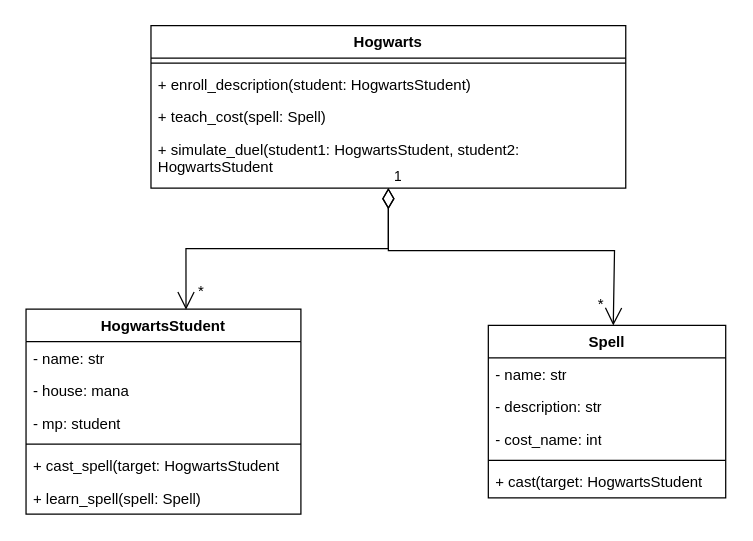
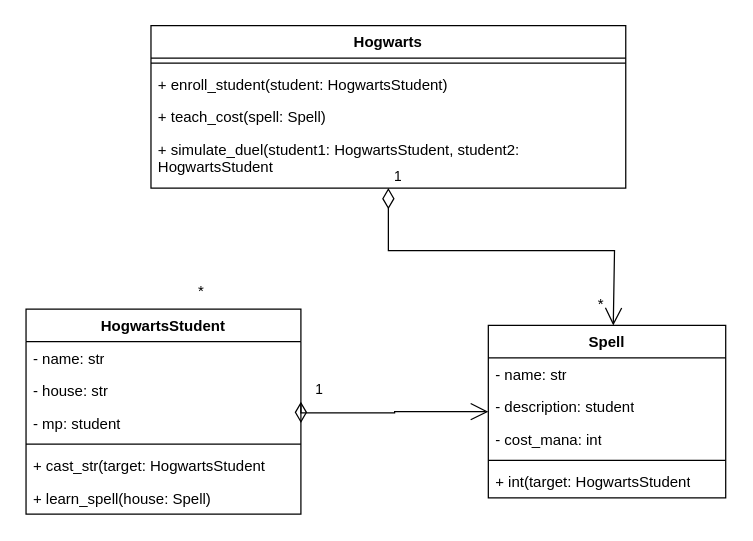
  <mxCell id="0" />
  <mxCell id="1" parent="0" />
  <mxCell id="2" value="Hogwarts" style="swimlane;fontStyle=1;align=center;verticalAlign=top;childLayout=stackLayout;horizontal=1;startSize=26;horizontalStack=0;resizeParent=1;resizeParentMax=0;resizeLast=0;collapsible=1;marginBottom=0;whiteSpace=wrap;html=1;" vertex="1" parent="1"><mxGeometry x="120" y="20" width="380" height="130" as="geometry" /></mxCell>
  <mxCell id="3" value="" style="line;strokeWidth=1;fillColor=none;align=left;verticalAlign=middle;spacingTop=-1;spacingLeft=3;spacingRight=3;rotatable=0;labelPosition=right;points=[];portConstraint=eastwest;strokeColor=inherit;" vertex="1" parent="2"><mxGeometry y="26" width="380" height="8" as="geometry" /></mxCell>
- <mxCell id="4" value="+ enroll_description(student: HogwartsStudent)" style="text;strokeColor=none;fillColor=none;align=left;verticalAlign=top;spacingLeft=4;spacingRight=4;overflow=hidden;rotatable=0;points=[[0,0.5],[1,0.5]];portConstraint=eastwest;whiteSpace=wrap;html=1;" vertex="1" parent="2"><mxGeometry y="34" width="380" height="26" as="geometry" /></mxCell>
+ <mxCell id="4" value="+ enroll_student(student: HogwartsStudent)" style="text;strokeColor=none;fillColor=none;align=left;verticalAlign=top;spacingLeft=4;spacingRight=4;overflow=hidden;rotatable=0;points=[[0,0.5],[1,0.5]];portConstraint=eastwest;whiteSpace=wrap;html=1;" vertex="1" parent="2"><mxGeometry y="34" width="380" height="26" as="geometry" /></mxCell>
  <mxCell id="5" value="+ teach_cost(spell: Spell)" style="text;strokeColor=none;fillColor=none;align=left;verticalAlign=top;spacingLeft=4;spacingRight=4;overflow=hidden;rotatable=0;points=[[0,0.5],[1,0.5]];portConstraint=eastwest;whiteSpace=wrap;html=1;" vertex="1" parent="2"><mxGeometry y="60" width="380" height="26" as="geometry" /></mxCell>
  <mxCell id="6" value="+ simulate_duel(student1: HogwartsStudent, student2: HogwartsStudent" style="text;strokeColor=none;fillColor=none;align=left;verticalAlign=top;spacingLeft=4;spacingRight=4;overflow=hidden;rotatable=0;points=[[0,0.5],[1,0.5]];portConstraint=eastwest;whiteSpace=wrap;html=1;" vertex="1" parent="2"><mxGeometry y="86" width="380" height="44" as="geometry" /></mxCell>
  <mxCell id="7" value="HogwartsStudent" style="swimlane;fontStyle=1;align=center;verticalAlign=top;childLayout=stackLayout;horizontal=1;startSize=26;horizontalStack=0;resizeParent=1;resizeParentMax=0;resizeLast=0;collapsible=1;marginBottom=0;whiteSpace=wrap;html=1;" vertex="1" parent="1"><mxGeometry x="20" y="247" width="220" height="164" as="geometry" /></mxCell>
  <mxCell id="8" value="- name: str" style="text;strokeColor=none;fillColor=none;align=left;verticalAlign=top;spacingLeft=4;spacingRight=4;overflow=hidden;rotatable=0;points=[[0,0.5],[1,0.5]];portConstraint=eastwest;whiteSpace=wrap;html=1;" vertex="1" parent="7"><mxGeometry y="26" width="220" height="26" as="geometry" /></mxCell>
- <mxCell id="9" value="- house: mana" style="text;strokeColor=none;fillColor=none;align=left;verticalAlign=top;spacingLeft=4;spacingRight=4;overflow=hidden;rotatable=0;points=[[0,0.5],[1,0.5]];portConstraint=eastwest;whiteSpace=wrap;html=1;" vertex="1" parent="7"><mxGeometry y="52" width="220" height="26" as="geometry" /></mxCell>
+ <mxCell id="9" value="- house: str" style="text;strokeColor=none;fillColor=none;align=left;verticalAlign=top;spacingLeft=4;spacingRight=4;overflow=hidden;rotatable=0;points=[[0,0.5],[1,0.5]];portConstraint=eastwest;whiteSpace=wrap;html=1;" vertex="1" parent="7"><mxGeometry y="52" width="220" height="26" as="geometry" /></mxCell>
  <mxCell id="10" value="- mp: student" style="text;strokeColor=none;fillColor=none;align=left;verticalAlign=top;spacingLeft=4;spacingRight=4;overflow=hidden;rotatable=0;points=[[0,0.5],[1,0.5]];portConstraint=eastwest;whiteSpace=wrap;html=1;" vertex="1" parent="7"><mxGeometry y="78" width="220" height="26" as="geometry" /></mxCell>
  <mxCell id="11" value="" style="line;strokeWidth=1;fillColor=none;align=left;verticalAlign=middle;spacingTop=-1;spacingLeft=3;spacingRight=3;rotatable=0;labelPosition=right;points=[];portConstraint=eastwest;strokeColor=inherit;" vertex="1" parent="7"><mxGeometry y="104" width="220" height="8" as="geometry" /></mxCell>
- <mxCell id="12" value="+ cast_spell(target: HogwartsStudent" style="text;strokeColor=none;fillColor=none;align=left;verticalAlign=top;spacingLeft=4;spacingRight=4;overflow=hidden;rotatable=0;points=[[0,0.5],[1,0.5]];portConstraint=eastwest;whiteSpace=wrap;html=1;" vertex="1" parent="7"><mxGeometry y="112" width="220" height="26" as="geometry" /></mxCell>
- <mxCell id="13" value="+ learn_spell(spell: Spell)" style="text;strokeColor=none;fillColor=none;align=left;verticalAlign=top;spacingLeft=4;spacingRight=4;overflow=hidden;rotatable=0;points=[[0,0.5],[1,0.5]];portConstraint=eastwest;whiteSpace=wrap;html=1;" vertex="1" parent="7"><mxGeometry y="138" width="220" height="26" as="geometry" /></mxCell>
+ <mxCell id="12" value="+ cast_str(target: HogwartsStudent" style="text;strokeColor=none;fillColor=none;align=left;verticalAlign=top;spacingLeft=4;spacingRight=4;overflow=hidden;rotatable=0;points=[[0,0.5],[1,0.5]];portConstraint=eastwest;whiteSpace=wrap;html=1;" vertex="1" parent="7"><mxGeometry y="112" width="220" height="26" as="geometry" /></mxCell>
+ <mxCell id="13" value="+ learn_spell(house: Spell)" style="text;strokeColor=none;fillColor=none;align=left;verticalAlign=top;spacingLeft=4;spacingRight=4;overflow=hidden;rotatable=0;points=[[0,0.5],[1,0.5]];portConstraint=eastwest;whiteSpace=wrap;html=1;" vertex="1" parent="7"><mxGeometry y="138" width="220" height="26" as="geometry" /></mxCell>
  <mxCell id="14" value="Spell" style="swimlane;fontStyle=1;align=center;verticalAlign=top;childLayout=stackLayout;horizontal=1;startSize=26;horizontalStack=0;resizeParent=1;resizeParentMax=0;resizeLast=0;collapsible=1;marginBottom=0;whiteSpace=wrap;html=1;" vertex="1" parent="1"><mxGeometry x="390" y="260" width="190" height="138" as="geometry" /></mxCell>
  <mxCell id="15" value="- name: str" style="text;strokeColor=none;fillColor=none;align=left;verticalAlign=top;spacingLeft=4;spacingRight=4;overflow=hidden;rotatable=0;points=[[0,0.5],[1,0.5]];portConstraint=eastwest;whiteSpace=wrap;html=1;" vertex="1" parent="14"><mxGeometry y="26" width="190" height="26" as="geometry" /></mxCell>
- <mxCell id="16" value="- description: str" style="text;strokeColor=none;fillColor=none;align=left;verticalAlign=top;spacingLeft=4;spacingRight=4;overflow=hidden;rotatable=0;points=[[0,0.5],[1,0.5]];portConstraint=eastwest;whiteSpace=wrap;html=1;" vertex="1" parent="14"><mxGeometry y="52" width="190" height="26" as="geometry" /></mxCell>
- <mxCell id="17" value="- cost_name: int" style="text;strokeColor=none;fillColor=none;align=left;verticalAlign=top;spacingLeft=4;spacingRight=4;overflow=hidden;rotatable=0;points=[[0,0.5],[1,0.5]];portConstraint=eastwest;whiteSpace=wrap;html=1;" vertex="1" parent="14"><mxGeometry y="78" width="190" height="26" as="geometry" /></mxCell>
+ <mxCell id="16" value="- description: student" style="text;strokeColor=none;fillColor=none;align=left;verticalAlign=top;spacingLeft=4;spacingRight=4;overflow=hidden;rotatable=0;points=[[0,0.5],[1,0.5]];portConstraint=eastwest;whiteSpace=wrap;html=1;" vertex="1" parent="14"><mxGeometry y="52" width="190" height="26" as="geometry" /></mxCell>
+ <mxCell id="17" value="- cost_mana: int" style="text;strokeColor=none;fillColor=none;align=left;verticalAlign=top;spacingLeft=4;spacingRight=4;overflow=hidden;rotatable=0;points=[[0,0.5],[1,0.5]];portConstraint=eastwest;whiteSpace=wrap;html=1;" vertex="1" parent="14"><mxGeometry y="78" width="190" height="26" as="geometry" /></mxCell>
  <mxCell id="18" value="" style="line;strokeWidth=1;fillColor=none;align=left;verticalAlign=middle;spacingTop=-1;spacingLeft=3;spacingRight=3;rotatable=0;labelPosition=right;points=[];portConstraint=eastwest;strokeColor=inherit;" vertex="1" parent="14"><mxGeometry y="104" width="190" height="8" as="geometry" /></mxCell>
- <mxCell id="19" value="+ cast(target: HogwartsStudent" style="text;strokeColor=none;fillColor=none;align=left;verticalAlign=top;spacingLeft=4;spacingRight=4;overflow=hidden;rotatable=0;points=[[0,0.5],[1,0.5]];portConstraint=eastwest;whiteSpace=wrap;html=1;" vertex="1" parent="14"><mxGeometry y="112" width="190" height="26" as="geometry" /></mxCell>
- <mxCell id="20" value="1" style="endArrow=open;html=1;endSize=12;startArrow=diamondThin;startSize=14;startFill=0;edgeStyle=orthogonalEdgeStyle;align=left;verticalAlign=bottom;rounded=0;entryX=0.582;entryY=0.002;entryDx=0;entryDy=0;entryPerimeter=0;" edge="1" parent="1" source="2" target="7"><mxGeometry x="-1" y="3" relative="1" as="geometry"><mxPoint x="250" y="220" as="sourcePoint" /><mxPoint x="410" y="220" as="targetPoint" /></mxGeometry></mxCell>
+ <mxCell id="19" value="+ int(target: HogwartsStudent" style="text;strokeColor=none;fillColor=none;align=left;verticalAlign=top;spacingLeft=4;spacingRight=4;overflow=hidden;rotatable=0;points=[[0,0.5],[1,0.5]];portConstraint=eastwest;whiteSpace=wrap;html=1;" vertex="1" parent="14"><mxGeometry y="112" width="190" height="26" as="geometry" /></mxCell>
  <mxCell id="21" value="1" style="endArrow=open;html=1;endSize=12;startArrow=diamondThin;startSize=14;startFill=0;edgeStyle=orthogonalEdgeStyle;align=left;verticalAlign=bottom;rounded=0;entryX=0.582;entryY=0.002;entryDx=0;entryDy=0;entryPerimeter=0;" edge="1" parent="1" source="2"><mxGeometry x="-1" y="3" relative="1" as="geometry"><mxPoint x="652" y="163" as="sourcePoint" /><mxPoint x="490" y="260" as="targetPoint" /><Array as="points"><mxPoint x="310" y="200" /><mxPoint x="491" y="200" /></Array></mxGeometry></mxCell>
  <mxCell id="22" value="*" style="text;html=1;align=center;verticalAlign=middle;resizable=0;points=[];autosize=1;strokeColor=none;fillColor=none;" vertex="1" parent="1"><mxGeometry x="145" y="218" width="30" height="30" as="geometry" /></mxCell>
  <mxCell id="23" value="*" style="text;html=1;align=center;verticalAlign=middle;resizable=0;points=[];autosize=1;strokeColor=none;fillColor=none;" vertex="1" parent="1"><mxGeometry x="465" y="228" width="30" height="30" as="geometry" /></mxCell>
+ <mxCell id="24" value="1" style="endArrow=open;html=1;endSize=12;startArrow=diamondThin;startSize=14;startFill=0;edgeStyle=orthogonalEdgeStyle;align=left;verticalAlign=bottom;rounded=0;exitX=1;exitY=0.5;exitDx=0;exitDy=0;" edge="1" parent="1" source="10" target="14"><mxGeometry x="-0.774" y="10" relative="1" as="geometry"><mxPoint x="260" y="340" as="sourcePoint" /><mxPoint x="370" y="340" as="targetPoint" /><Array as="points"><mxPoint x="240" y="330" /><mxPoint x="315" y="330" /><mxPoint x="315" y="329" /></Array><mxPoint as="offset" /></mxGeometry></mxCell>
